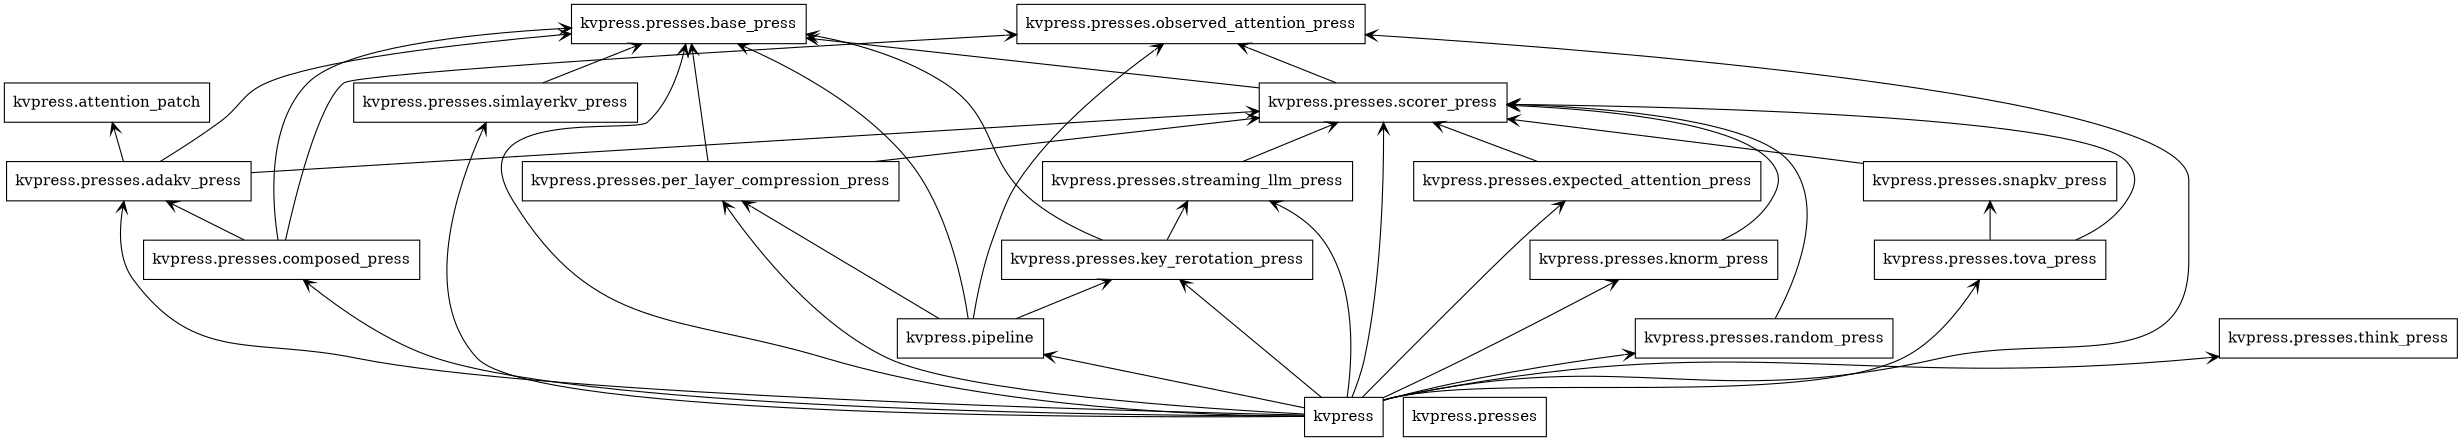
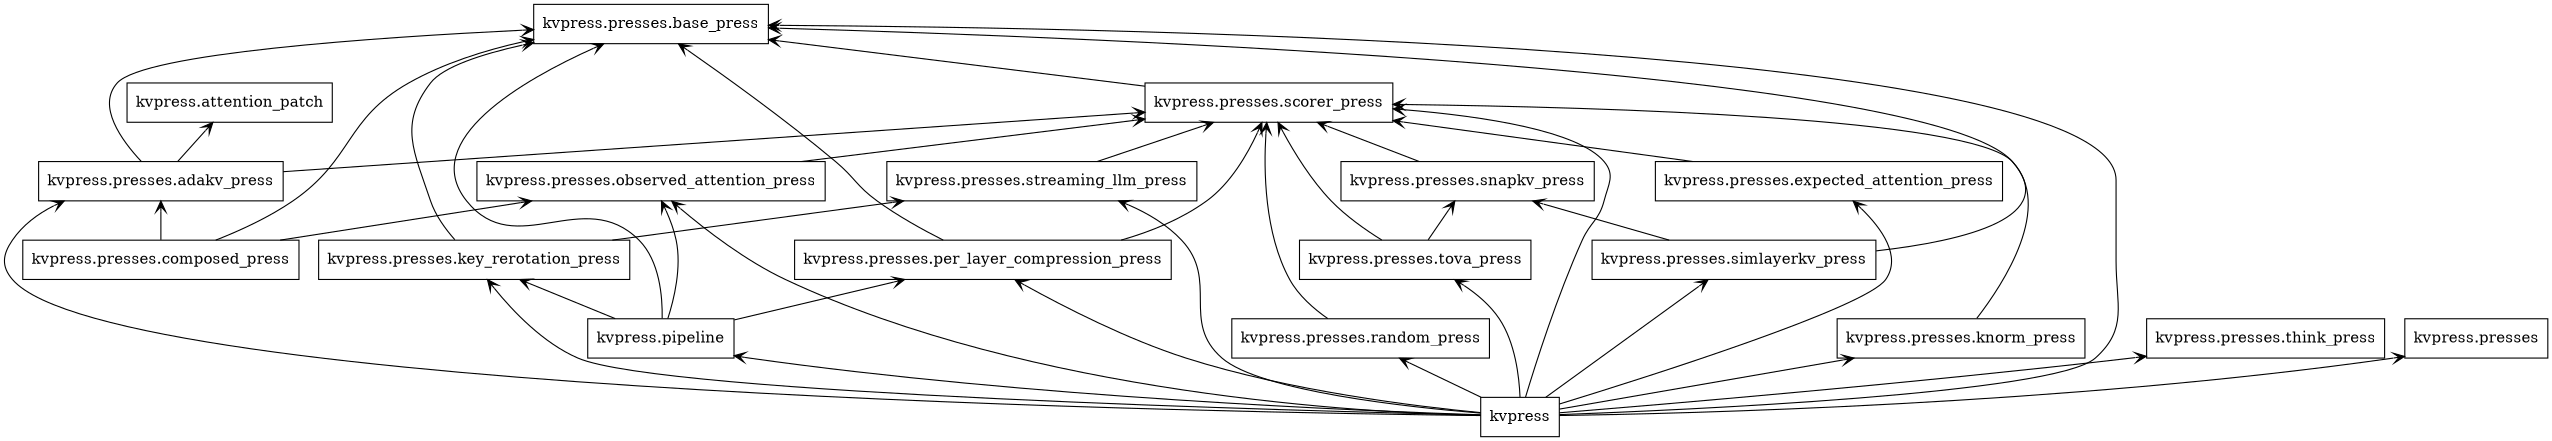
  digraph {
    rankdir=BT
    node [color=black shape=box style=solid]
    edge [arrowhead=open arrowtail=none]
    n1 [label=kvpress]
    n2 [label="kvpress.pipeline"]
    n3 [label="kvpress.presses.adakv_press"]
    n4 [label="kvpress.presses.base_press"]
    n5 [label="kvpress.presses.composed_press"]
    n6 [label="kvpress.presses.expected_attention_press"]
    n7 [label="kvpress.presses.key_rerotation_press"]
    n8 [label="kvpress.presses.knorm_press"]
    n9 [label="kvpress.presses.observed_attention_press"]
    n10 [label="kvpress.presses.per_layer_compression_press"]
    n11 [label="kvpress.presses.random_press"]
    n12 [label="kvpress.presses.scorer_press"]
    n13 [label="kvpress.presses.simlayerkv_press"]
    n14 [label="kvpress.presses.streaming_llm_press"]
    n15 [label="kvpress.presses.think_press"]
    n16 [label="kvpress.presses.tova_press"]
    n17 [label="kvpress.attention_patch"]
    n18 [label="kvpress.presses.snapkv_press"]
    n19 [label="kvpress.presses"]
    n1 -> n2
    n1 -> n3
    n1 -> n4
-   n1 -> n5
+   n1 -> n19
    n1 -> n6
    n1 -> n7
    n1 -> n8
    n1 -> n9
    n1 -> n10
    n1 -> n11
    n1 -> n12
    n1 -> n13
    n1 -> n14
    n1 -> n15
    n1 -> n16
    n2 -> n4
    n2 -> n7
    n2 -> n9
    n2 -> n10
    n3 -> n4
    n3 -> n12
    n3 -> n17
    n5 -> n3
    n5 -> n4
    n5 -> n9
    n6 -> n12
    n7 -> n4
    n7 -> n14
    n8 -> n12
-   n12 -> n9
+   n9 -> n12
    n10 -> n4
    n10 -> n12
    n11 -> n12
    n12 -> n4
    n13 -> n4
+   n13 -> n18
    n14 -> n12
    n16 -> n12
    n16 -> n18
    n18 -> n12
  }
